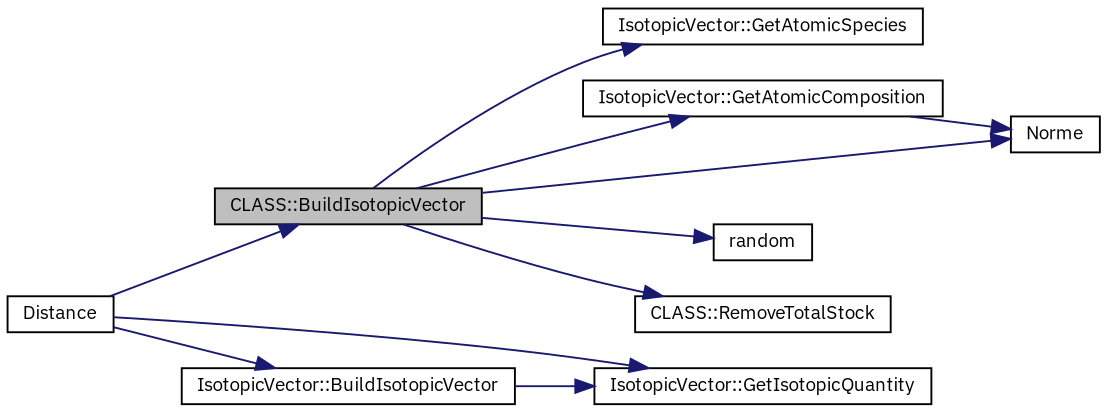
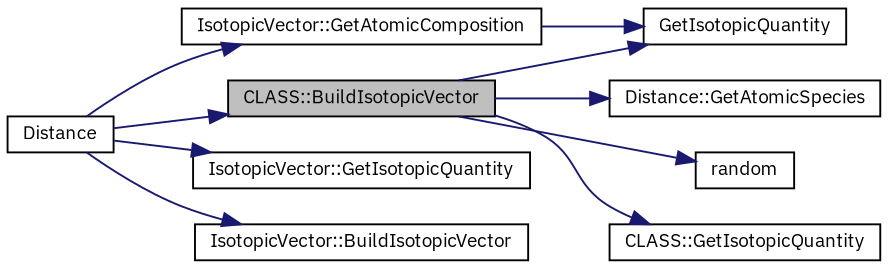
  digraph {
    fontname="IBM Plex Sans"
    rankdir=LR
    node [color=black fillcolor=white fontname="IBM Plex Sans" fontsize=10 shape=record style=filled]
    edge [color=midnightblue fontname="IBM Plex Sans" fontsize=10 labelfontname=Helvetica labelfontsize=10 style=solid]
    n1 [fillcolor=grey75 fontcolor=black height=0.2 label="CLASS::BuildIsotopicVector" width=0.4]
-   n2 [height=0.2 label="IsotopicVector::GetAtomicSpecies" width=0.4]
+   n2 [height=0.2 label="Distance::GetAtomicSpecies" width=0.4]
    n3 [height=0.2 label="IsotopicVector::GetAtomicComposition" width=0.4]
-   n4 [height=0.2 label=Norme width=0.4]
+   n4 [height=0.2 label=GetIsotopicQuantity width=0.4]
    n5 [height=0.2 label=random width=0.4]
-   n6 [height=0.2 label="CLASS::RemoveTotalStock" width=0.4]
+   n6 [height=0.2 label="CLASS::GetIsotopicQuantity" width=0.4]
    n7 [height=0.2 label=Distance width=0.4]
    n8 [height=0.2 label="IsotopicVector::GetIsotopicQuantity" width=0.4]
    n9 [height=0.2 label="IsotopicVector::BuildIsotopicVector" width=0.4]
    n1 -> n2
-   n1 -> n3
+   n7 -> n3
    n1 -> n4
    n1 -> n5
    n1 -> n6
    n3 -> n4
    n7 -> n1
    n7 -> n8
    n7 -> n9
-   n9 -> n8
  }
